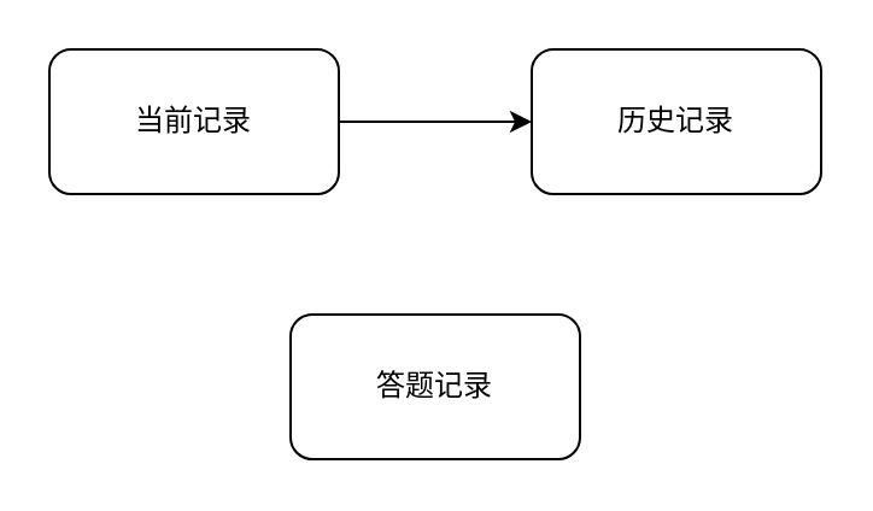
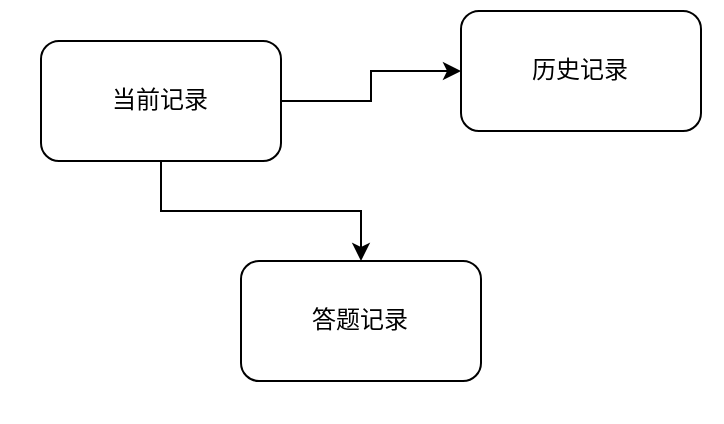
  <mxCell id="0" />
  <mxCell id="1" parent="0" />
  <mxCell id="2" value="" style="edgeStyle=orthogonalEdgeStyle;rounded=0;orthogonalLoop=1;jettySize=auto;html=1;" edge="1" parent="1" source="4" target="5"><mxGeometry relative="1" as="geometry" /></mxCell>
+ <mxCell id="3" style="edgeStyle=orthogonalEdgeStyle;rounded=0;orthogonalLoop=1;jettySize=auto;html=1;" edge="1" parent="1" source="4" target="6"><mxGeometry relative="1" as="geometry" /></mxCell>
  <mxCell id="4" value="当前记录" style="rounded=1;whiteSpace=wrap;html=1;" vertex="1" parent="1"><mxGeometry x="20" y="20" width="120" height="60" as="geometry" /></mxCell>
- <mxCell id="5" value="历史记录" style="rounded=1;whiteSpace=wrap;html=1;" vertex="1" parent="1"><mxGeometry x="220" y="20" width="120" height="60" as="geometry" /></mxCell>
+ <mxCell id="5" value="历史记录" style="rounded=1;whiteSpace=wrap;html=1;" vertex="1" parent="1"><mxGeometry x="230" y="5" width="120" height="60" as="geometry" /></mxCell>
  <mxCell id="6" value="答题记录" style="rounded=1;whiteSpace=wrap;html=1;" vertex="1" parent="1"><mxGeometry x="120" y="130" width="120" height="60" as="geometry" /></mxCell>
